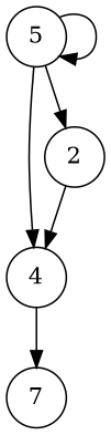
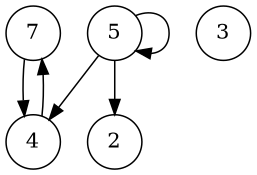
  digraph {
    node [fillcolor=white shape=circle style=filled]
    n1 [label=7]
    4
    5
    2
-   2 -> 4
+   3
+   n1 -> 4
    4 -> n1
    5 -> 4
    5 -> 5
    5 -> 2
  }
